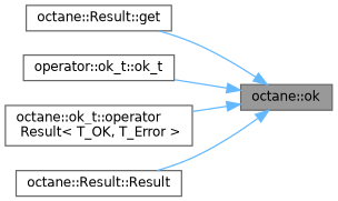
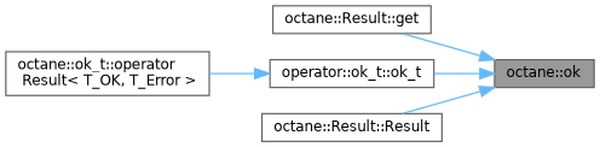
  digraph {
    rankdir=RL
    node [color=grey40 fillcolor=white fontname=Helvetica fontsize=10 shape=box style=filled]
    edge [color=steelblue1 dir=back fontname=Helvetica fontsize=10 labelfontname=Helvetica labelfontsize=10 style=solid]
    n1 [color=gray40 fillcolor=grey60 fontcolor=black height=0.2 label="octane::ok" width=0.4]
    n2 [height=0.2 label="octane::Result::get" width=0.4]
    n3 [height=0.2 label="operator::ok_t::ok_t" width=0.4]
    n4 [height=0.2 label="octane::ok_t::operator\l Result\< T_OK, T_Error \>" width=0.4]
    n5 [height=0.2 label="octane::Result::Result" width=0.4]
    n1 -> n2
    n1 -> n3
-   n1 -> n4
+   n3 -> n4
    n1 -> n5
  }
